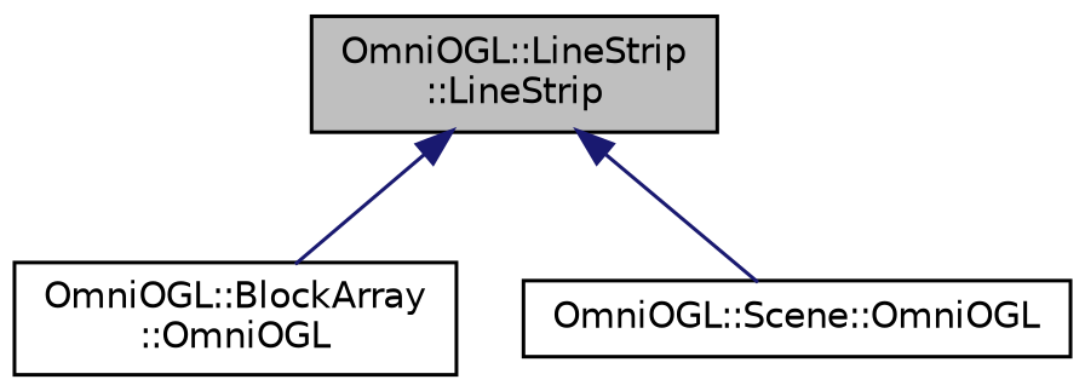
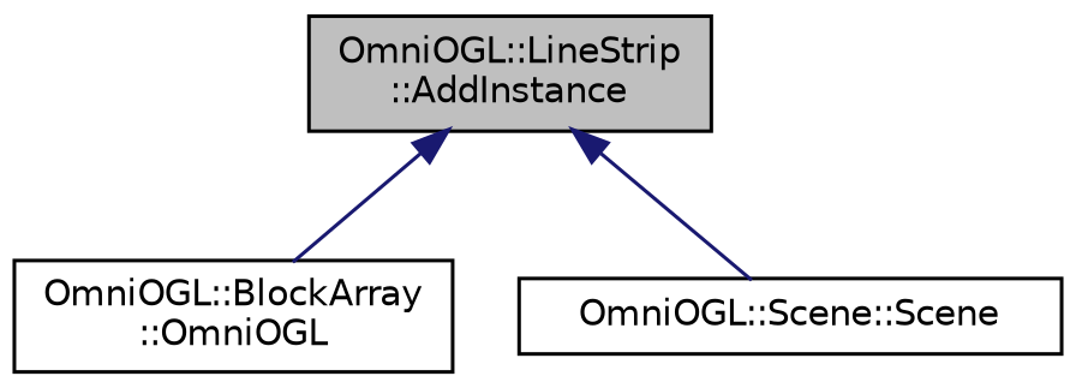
  digraph {
    rankdir=TB
    node [color=black fillcolor=white fontname=Helvetica fontsize=10 shape=record style=filled]
    edge [color=midnightblue dir=back fontname=Helvetica fontsize=10 labelfontname=Helvetica labelfontsize=10 style=solid]
-   n1 [fillcolor=grey75 fontcolor=black height=0.2 label="OmniOGL::LineStrip\l::LineStrip" width=0.4]
+   n1 [fillcolor=grey75 fontcolor=black height=0.2 label="OmniOGL::LineStrip\l::AddInstance" width=0.4]
    n2 [height=0.2 label="OmniOGL::BlockArray\l::OmniOGL" width=0.4]
-   n3 [height=0.2 label="OmniOGL::Scene::OmniOGL" width=0.4]
+   n3 [height=0.2 label="OmniOGL::Scene::Scene" width=0.4]
    n1 -> n2
    n1 -> n3
  }
